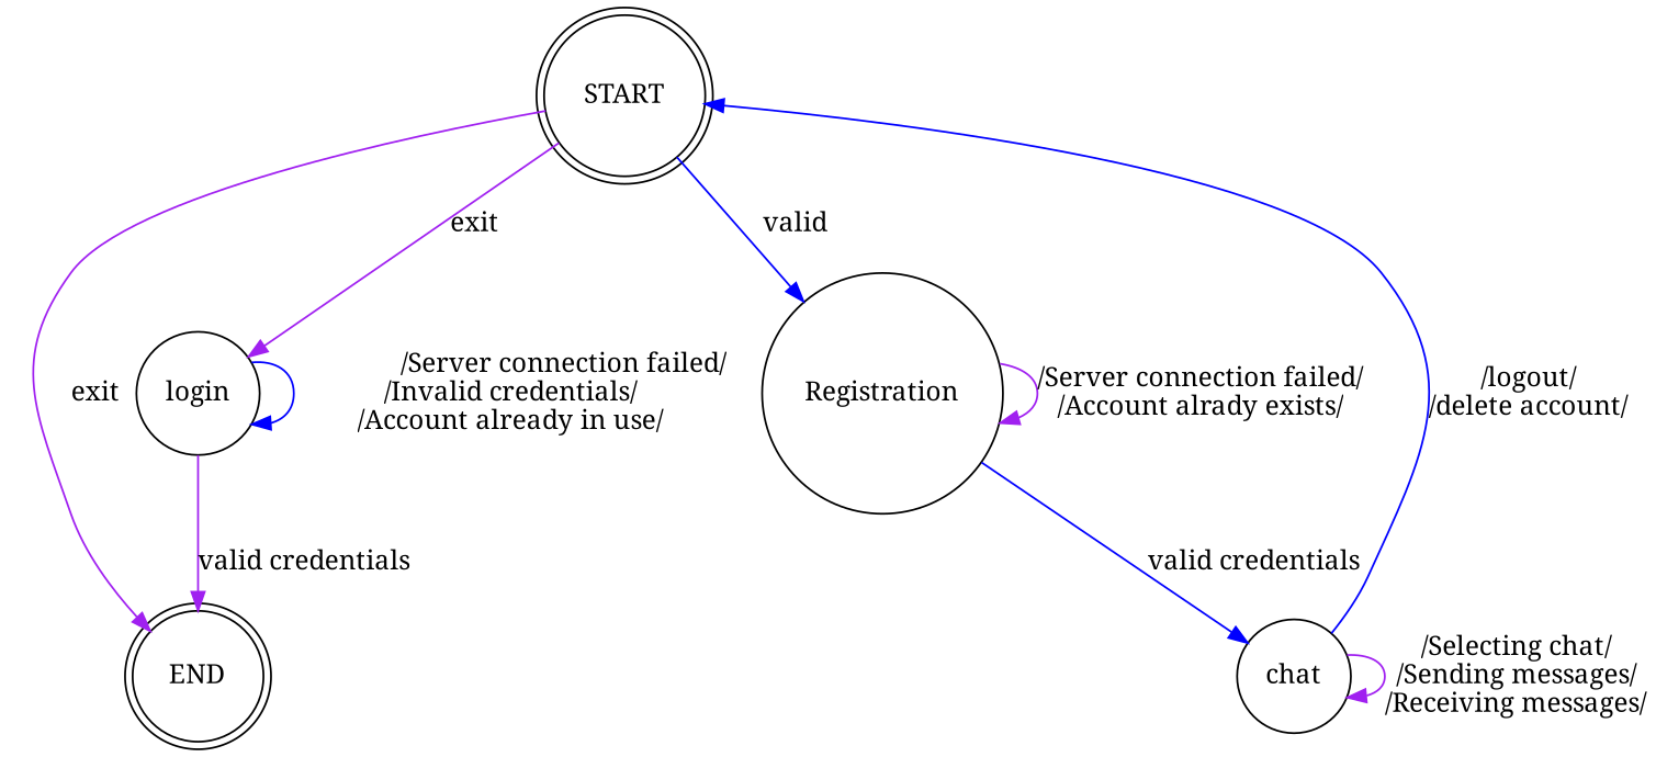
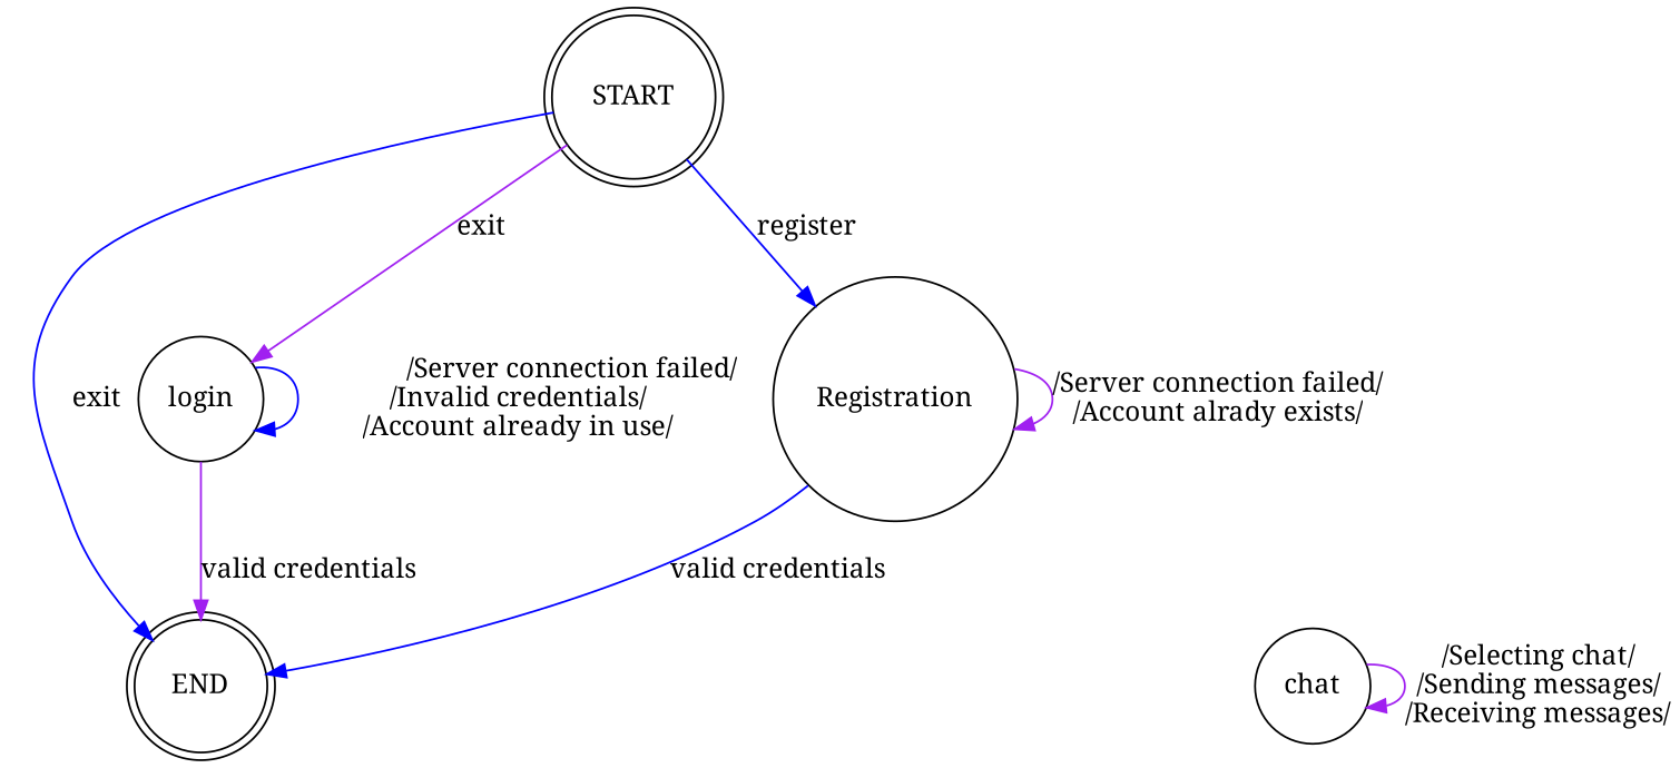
  digraph {
    fontname="Noto Serif"
    rankdir=TB
    node [fontname="Noto Serif" shape=circle]
    edge [color=purple fontname="Noto Serif"]
    START [shape=doublecircle]
    END [shape=doublecircle]
    login
    Registration
    chat
-   START -> END [label=exit]
+   START -> END [color=blue label=exit]
    START -> login [label=exit]
-   START -> Registration [color=blue label=valid]
+   START -> Registration [color=blue label=register]
    login -> END [label="valid credentials"]
    login -> login [color=blue label="               /Server connection failed/\n/Invalid credentials/\n/Account already in use/"]
    Registration -> Registration [label="/Server connection failed/\n/Account alrady exists/\n"]
-   Registration -> chat [color=blue label="valid credentials"]
-   chat -> START [color=blue label="/logout/\n/delete account/"]
+   Registration -> END [color=blue label="valid credentials"]
    chat -> chat [label="/Selecting chat/\n/Sending messages/\n/Receiving messages/"]
  }
